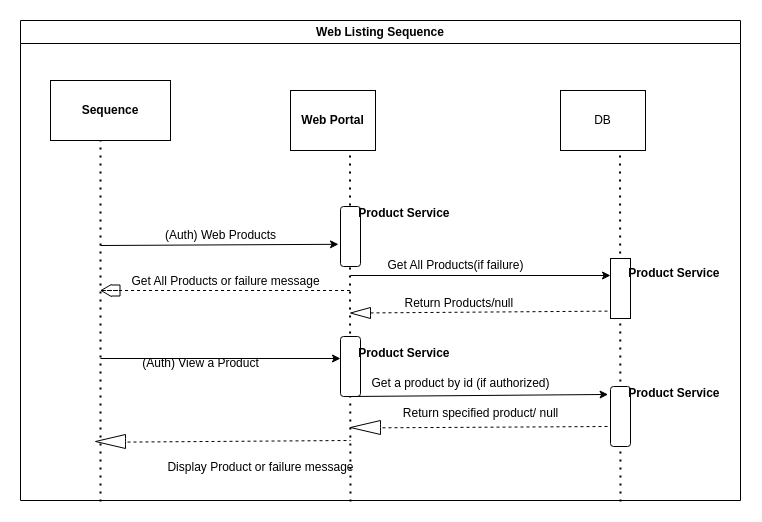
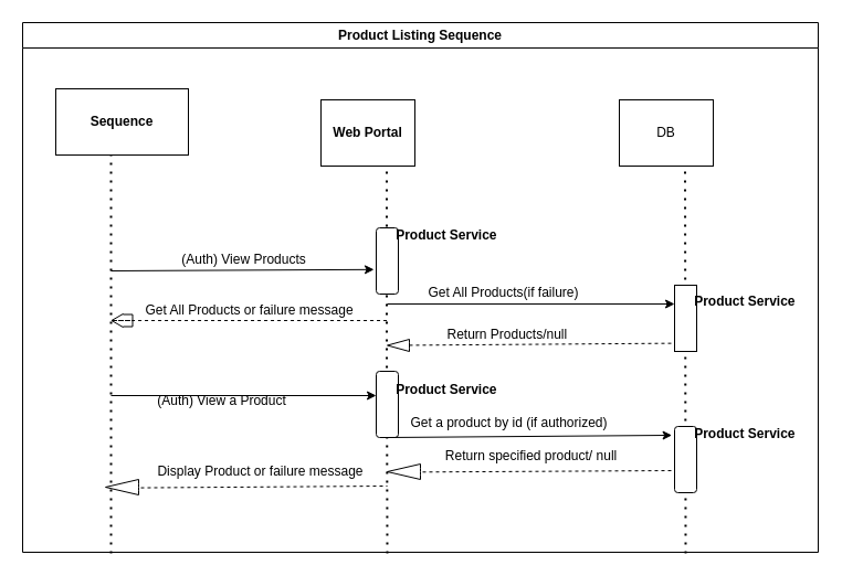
  <mxCell id="0" />
  <mxCell id="1" parent="0" />
- <mxCell id="2" value="Web Listing Sequence" style="swimlane;whiteSpace=wrap;html=1;" vertex="1" parent="1"><mxGeometry x="20" y="20" width="720" height="480" as="geometry" /></mxCell>
+ <mxCell id="2" value="Product Listing Sequence" style="swimlane;whiteSpace=wrap;html=1;" vertex="1" parent="1"><mxGeometry x="20" y="20" width="720" height="480" as="geometry" /></mxCell>
  <mxCell id="3" value="&lt;b&gt;Sequence&lt;/b&gt;" style="rounded=0;whiteSpace=wrap;html=1;" vertex="1" parent="2"><mxGeometry x="30" y="60" width="120" height="60" as="geometry" /></mxCell>
  <mxCell id="4" value="&lt;b&gt;Web Portal&lt;/b&gt;" style="rounded=0;whiteSpace=wrap;html=1;" vertex="1" parent="2"><mxGeometry x="270" y="70" width="85" height="60" as="geometry" /></mxCell>
  <mxCell id="5" value="DB" style="rounded=0;whiteSpace=wrap;html=1;" vertex="1" parent="2"><mxGeometry x="540" y="70" width="85" height="60" as="geometry" /></mxCell>
  <mxCell id="6" value="" style="endArrow=none;dashed=1;html=1;dashPattern=1 3;strokeWidth=2;rounded=0;entryX=0.5;entryY=1;entryDx=0;entryDy=0;" edge="1" parent="2"><mxGeometry width="50" height="50" relative="1" as="geometry"><mxPoint x="330" y="481" as="sourcePoint" /><mxPoint x="329.5" y="130" as="targetPoint" /><Array as="points"><mxPoint x="329.5" y="280" /></Array></mxGeometry></mxCell>
  <mxCell id="7" value="" style="rounded=1;whiteSpace=wrap;html=1;direction=south;" vertex="1" parent="2"><mxGeometry x="320" y="186" width="20" height="60" as="geometry" /></mxCell>
  <mxCell id="8" value="" style="rounded=1;whiteSpace=wrap;html=1;direction=south;" vertex="1" parent="2"><mxGeometry x="320" y="316" width="20" height="60" as="geometry" /></mxCell>
  <mxCell id="9" value="" style="endArrow=none;dashed=1;html=1;dashPattern=1 3;strokeWidth=2;rounded=0;entryX=0.5;entryY=1;entryDx=0;entryDy=0;" edge="1" parent="2"><mxGeometry width="50" height="50" relative="1" as="geometry"><mxPoint x="600" y="481" as="sourcePoint" /><mxPoint x="599.5" y="130" as="targetPoint" /><Array as="points" /></mxGeometry></mxCell>
  <mxCell id="10" value="" style="endArrow=none;dashed=1;html=1;dashPattern=1 3;strokeWidth=2;rounded=0;entryX=0.5;entryY=1;entryDx=0;entryDy=0;" edge="1" parent="2"><mxGeometry width="50" height="50" relative="1" as="geometry"><mxPoint x="80" y="481" as="sourcePoint" /><mxPoint x="80" y="120" as="targetPoint" /><Array as="points"><mxPoint x="80" y="270" /></Array></mxGeometry></mxCell>
  <mxCell id="11" value="" style="rounded=1;whiteSpace=wrap;html=1;direction=south;" vertex="1" parent="2"><mxGeometry x="590" y="366" width="20" height="60" as="geometry" /></mxCell>
  <mxCell id="12" value="" style="endArrow=classic;html=1;rounded=0;entryX=0.63;entryY=1.1;entryDx=0;entryDy=0;entryPerimeter=0;" edge="1" parent="2" target="7"><mxGeometry width="50" height="50" relative="1" as="geometry"><mxPoint x="80" y="225" as="sourcePoint" /><mxPoint x="200" y="191" as="targetPoint" /></mxGeometry></mxCell>
  <mxCell id="13" value="" style="endArrow=classic;html=1;rounded=0;entryX=0.63;entryY=1.1;entryDx=0;entryDy=0;entryPerimeter=0;" edge="1" parent="2"><mxGeometry width="50" height="50" relative="1" as="geometry"><mxPoint x="330" y="255" as="sourcePoint" /><mxPoint x="590" y="255" as="targetPoint" /></mxGeometry></mxCell>
  <mxCell id="14" value="" style="rounded=1;whiteSpace=wrap;html=1;direction=south;arcSize=0;" vertex="1" parent="2"><mxGeometry x="590" y="238" width="20" height="60" as="geometry" /></mxCell>
  <mxCell id="15" value="" style="endArrow=none;dashed=1;html=1;rounded=0;entryX=0.627;entryY=1.08;entryDx=0;entryDy=0;entryPerimeter=0;" edge="1" parent="2" source="16"><mxGeometry width="50" height="50" relative="1" as="geometry"><mxPoint x="331.6" y="290" as="sourcePoint" /><mxPoint x="590.0" y="290.62" as="targetPoint" /></mxGeometry></mxCell>
  <mxCell id="16" value="" style="html=1;shadow=0;dashed=0;align=center;verticalAlign=middle;shape=mxgraph.arrows2.arrow;dy=0.6;dx=40;flipH=1;notch=0;" vertex="1" parent="2"><mxGeometry x="330" y="287" width="20" height="11" as="geometry" /></mxCell>
  <mxCell id="17" value="" style="endArrow=classic;html=1;rounded=0;entryX=0.63;entryY=1.1;entryDx=0;entryDy=0;entryPerimeter=0;" edge="1" parent="2"><mxGeometry width="50" height="50" relative="1" as="geometry"><mxPoint x="80" y="338" as="sourcePoint" /><mxPoint x="320" y="338" as="targetPoint" /></mxGeometry></mxCell>
  <mxCell id="18" value="" style="endArrow=none;dashed=1;html=1;rounded=0;exitX=0;exitY=0;exitDx=0;exitDy=14;exitPerimeter=0;" edge="1" parent="2"><mxGeometry width="50" height="50" relative="1" as="geometry"><mxPoint x="95" y="421.66" as="sourcePoint" /><mxPoint x="330" y="420" as="targetPoint" /></mxGeometry></mxCell>
  <mxCell id="19" value="" style="html=1;shadow=0;dashed=0;align=center;verticalAlign=middle;shape=mxgraph.arrows2.arrow;dy=0.6;dx=40;flipH=1;notch=0;" vertex="1" parent="2"><mxGeometry x="75" y="414" width="30" height="14" as="geometry" /></mxCell>
  <mxCell id="20" value="&amp;nbsp; &amp;nbsp; &amp;nbsp; &amp;nbsp; &amp;nbsp; &amp;nbsp; &amp;nbsp; &amp;nbsp; &amp;nbsp; &amp;nbsp; &amp;nbsp; &amp;nbsp; &amp;nbsp; &amp;nbsp; &amp;nbsp; &amp;nbsp; Return Products/null" style="text;html=1;align=center;verticalAlign=middle;resizable=0;points=[];autosize=1;strokeColor=none;fillColor=none;" vertex="1" parent="2"><mxGeometry x="265" y="268" width="240" height="30" as="geometry" /></mxCell>
  <mxCell id="21" value="Get All Products(if failure)" style="text;html=1;align=center;verticalAlign=middle;resizable=0;points=[];autosize=1;strokeColor=none;fillColor=none;" vertex="1" parent="2"><mxGeometry x="345" y="230" width="180" height="30" as="geometry" /></mxCell>
  <mxCell id="22" value="" style="endArrow=classic;html=1;rounded=0;entryX=0.133;entryY=1.12;entryDx=0;entryDy=0;entryPerimeter=0;" edge="1" parent="2" target="11"><mxGeometry width="50" height="50" relative="1" as="geometry"><mxPoint x="330" y="376" as="sourcePoint" /><mxPoint x="590" y="381" as="targetPoint" /></mxGeometry></mxCell>
  <mxCell id="23" value="" style="endArrow=none;dashed=1;html=1;rounded=0;entryX=0.627;entryY=1.08;entryDx=0;entryDy=0;entryPerimeter=0;" edge="1" parent="2"><mxGeometry width="50" height="50" relative="1" as="geometry"><mxPoint x="350" y="407.38" as="sourcePoint" /><mxPoint x="590.0" y="406.0" as="targetPoint" /></mxGeometry></mxCell>
  <mxCell id="24" value="" style="html=1;shadow=0;dashed=0;align=center;verticalAlign=middle;shape=mxgraph.arrows2.arrow;dy=0.6;dx=40;flipH=1;notch=0;" vertex="1" parent="2"><mxGeometry x="330" y="400" width="30" height="14" as="geometry" /></mxCell>
- <mxCell id="25" value="Display Product or failure message" style="text;html=1;align=center;verticalAlign=middle;resizable=0;points=[];autosize=1;strokeColor=none;fillColor=none;" vertex="1" parent="2"><mxGeometry x="135" y="432" width="210" height="30" as="geometry" /></mxCell>
+ <mxCell id="25" value="Display Product or failure message" style="text;html=1;align=center;verticalAlign=middle;resizable=0;points=[];autosize=1;strokeColor=none;fillColor=none;" vertex="1" parent="2"><mxGeometry x="110" y="392" width="210" height="30" as="geometry" /></mxCell>
  <mxCell id="26" value="" style="shape=flexArrow;endArrow=classic;html=1;rounded=0;width=11;endSize=3.13;endWidth=0;" edge="1" parent="2"><mxGeometry width="50" height="50" relative="1" as="geometry"><mxPoint x="100" y="270" as="sourcePoint" /><mxPoint x="80" y="270" as="targetPoint" /></mxGeometry></mxCell>
  <mxCell id="27" value="&lt;font style=&quot;font-size: 12px;&quot;&gt;&amp;nbsp; &amp;nbsp; &amp;nbsp; &amp;nbsp; &amp;nbsp; &amp;nbsp; &amp;nbsp; &amp;nbsp; &amp;nbsp; &amp;nbsp; &amp;nbsp;Get All Products or failure message&lt;/font&gt;" style="text;html=1;align=center;verticalAlign=middle;resizable=0;points=[];autosize=1;strokeColor=none;fillColor=none;" vertex="1" parent="2"><mxGeometry x="20" y="246" width="300" height="30" as="geometry" /></mxCell>
- <mxCell id="28" value="(Auth) Web Products" style="text;html=1;align=center;verticalAlign=middle;resizable=0;points=[];autosize=1;strokeColor=none;fillColor=none;" vertex="1" parent="2"><mxGeometry x="130" y="200" width="140" height="30" as="geometry" /></mxCell>
+ <mxCell id="28" value="(Auth) View Products" style="text;html=1;align=center;verticalAlign=middle;resizable=0;points=[];autosize=1;strokeColor=none;fillColor=none;" vertex="1" parent="2"><mxGeometry x="130" y="200" width="140" height="30" as="geometry" /></mxCell>
  <mxCell id="29" value="Get a product by id (if authorized)" style="text;html=1;align=center;verticalAlign=middle;resizable=0;points=[];autosize=1;strokeColor=none;fillColor=none;" vertex="1" parent="1"><mxGeometry x="360" y="368" width="200" height="30" as="geometry" /></mxCell>
  <mxCell id="30" value="Return specified product/ null" style="text;html=1;align=center;verticalAlign=middle;resizable=0;points=[];autosize=1;strokeColor=none;fillColor=none;" vertex="1" parent="1"><mxGeometry x="390" y="398" width="180" height="30" as="geometry" /></mxCell>
  <mxCell id="31" value="" style="endArrow=none;dashed=1;html=1;rounded=0;exitX=0.269;exitY=0.067;exitDx=0;exitDy=0;exitPerimeter=0;" edge="1" parent="1" source="20"><mxGeometry width="50" height="50" relative="1" as="geometry"><mxPoint x="220" y="280" as="sourcePoint" /><mxPoint x="120" y="290" as="targetPoint" /><Array as="points"><mxPoint x="100" y="290" /></Array></mxGeometry></mxCell>
  <mxCell id="32" value="(Auth) View a Product" style="text;html=1;align=center;verticalAlign=middle;resizable=0;points=[];autosize=1;strokeColor=none;fillColor=none;" vertex="1" parent="1"><mxGeometry x="130" y="348" width="140" height="30" as="geometry" /></mxCell>
  <mxCell id="33" value="&lt;b&gt;&amp;nbsp; &amp;nbsp; &amp;nbsp; &amp;nbsp; &amp;nbsp; &amp;nbsp; &amp;nbsp; &amp;nbsp; &amp;nbsp; &amp;nbsp; Product Service&lt;/b&gt;" style="text;html=1;align=center;verticalAlign=middle;resizable=0;points=[];autosize=1;strokeColor=none;fillColor=none;" vertex="1" parent="1"><mxGeometry x="280" y="198" width="180" height="30" as="geometry" /></mxCell>
  <mxCell id="34" value="&lt;b&gt;&amp;nbsp; &amp;nbsp; &amp;nbsp; &amp;nbsp; &amp;nbsp; &amp;nbsp; &amp;nbsp; &amp;nbsp; &amp;nbsp; &amp;nbsp; Product Service&lt;/b&gt;" style="text;html=1;align=center;verticalAlign=middle;resizable=0;points=[];autosize=1;strokeColor=none;fillColor=none;" vertex="1" parent="1"><mxGeometry x="550" y="258" width="180" height="30" as="geometry" /></mxCell>
  <mxCell id="35" value="&lt;b&gt;&amp;nbsp; &amp;nbsp; &amp;nbsp; &amp;nbsp; &amp;nbsp; &amp;nbsp; &amp;nbsp; &amp;nbsp; &amp;nbsp; &amp;nbsp; Product Service&lt;/b&gt;" style="text;html=1;align=center;verticalAlign=middle;resizable=0;points=[];autosize=1;strokeColor=none;fillColor=none;" vertex="1" parent="1"><mxGeometry x="280" y="338" width="180" height="30" as="geometry" /></mxCell>
  <mxCell id="36" value="&lt;b&gt;&amp;nbsp; &amp;nbsp; &amp;nbsp; &amp;nbsp; &amp;nbsp; &amp;nbsp; &amp;nbsp; &amp;nbsp; &amp;nbsp; &amp;nbsp; Product Service&lt;/b&gt;" style="text;html=1;align=center;verticalAlign=middle;resizable=0;points=[];autosize=1;strokeColor=none;fillColor=none;" vertex="1" parent="1"><mxGeometry x="550" y="378" width="180" height="30" as="geometry" /></mxCell>
